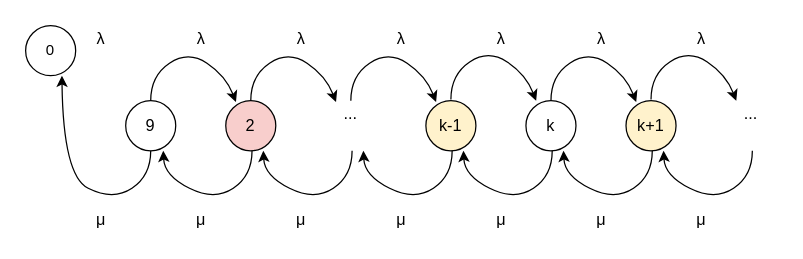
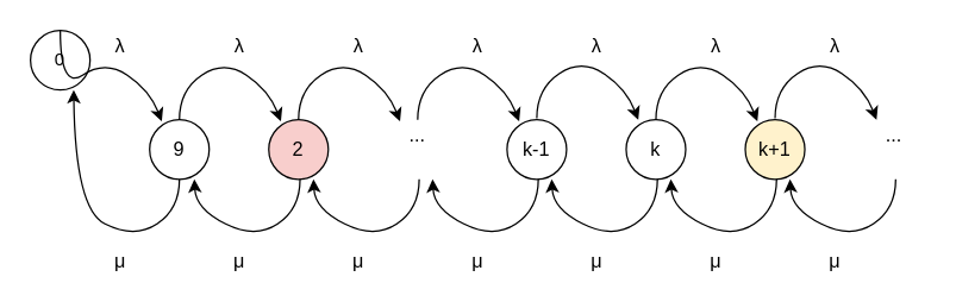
  <mxCell id="0" />
  <mxCell id="1" parent="0" />
  <mxCell id="2" value="0" style="ellipse;whiteSpace=wrap;html=1;aspect=fixed;" parent="1" vertex="1"><mxGeometry x="20" y="20" width="40" height="40" as="geometry" /></mxCell>
  <mxCell id="3" value="9" style="ellipse;whiteSpace=wrap;html=1;aspect=fixed;fontSize=13;" parent="1" vertex="1"><mxGeometry x="100" y="80" width="40" height="40" as="geometry" /></mxCell>
  <mxCell id="4" value="2" style="ellipse;whiteSpace=wrap;html=1;aspect=fixed;fontSize=13;fillColor=#f8cecc;" parent="1" vertex="1"><mxGeometry x="180" y="80" width="40" height="40" as="geometry" /></mxCell>
- <mxCell id="5" value="k-1" style="ellipse;whiteSpace=wrap;html=1;aspect=fixed;fontSize=13;fillColor=#fff2cc;" parent="1" vertex="1"><mxGeometry x="340" y="80" width="40" height="40" as="geometry" /></mxCell>
+ <mxCell id="5" value="k-1" style="ellipse;whiteSpace=wrap;html=1;aspect=fixed;fontSize=13;" parent="1" vertex="1"><mxGeometry x="340" y="80" width="40" height="40" as="geometry" /></mxCell>
  <mxCell id="6" value="k" style="ellipse;whiteSpace=wrap;html=1;aspect=fixed;fontSize=13;" parent="1" vertex="1"><mxGeometry x="420" y="80" width="40" height="40" as="geometry" /></mxCell>
  <mxCell id="7" value="k+1" style="ellipse;whiteSpace=wrap;html=1;aspect=fixed;fontSize=13;fillColor=#fff2cc;" parent="1" vertex="1"><mxGeometry x="500" y="80" width="40" height="40" as="geometry" /></mxCell>
  <mxCell id="8" value="&lt;font style=&quot;font-size: 13px;&quot;&gt;...&lt;/font&gt;" style="text;html=1;strokeColor=none;fillColor=none;align=center;verticalAlign=middle;whiteSpace=wrap;rounded=0;fontSize=13;" parent="1" vertex="1"><mxGeometry x="260" y="80" width="40" height="20" as="geometry" /></mxCell>
+ <mxCell id="9" value="" style="curved=1;endArrow=classic;html=1;entryX=0.204;entryY=0.025;entryDx=0;entryDy=0;entryPerimeter=0;exitX=0.5;exitY=0;exitDx=0;exitDy=0;" parent="1" source="2" target="3" edge="1"><mxGeometry width="50" height="50" relative="1" as="geometry"><mxPoint x="60" y="70" as="sourcePoint" /><mxPoint x="100" y="69.429" as="targetPoint" /><Array as="points"><mxPoint x="40" y="60" /><mxPoint x="70" y="40" /><mxPoint x="100" y="60" /></Array></mxGeometry></mxCell>
  <mxCell id="10" value="" style="curved=1;endArrow=classic;html=1;entryX=0.725;entryY=1;entryDx=0;entryDy=0;entryPerimeter=0;" parent="1" target="2" edge="1"><mxGeometry width="50" height="50" relative="1" as="geometry"><mxPoint x="120" y="120" as="sourcePoint" /><mxPoint x="40" y="120" as="targetPoint" /><Array as="points"><mxPoint x="120" y="140" /><mxPoint x="90" y="160" /><mxPoint x="50" y="140" /></Array></mxGeometry></mxCell>
  <mxCell id="11" value="&lt;font style=&quot;font-size: 13px;&quot;&gt;...&lt;/font&gt;" style="text;html=1;strokeColor=none;fillColor=none;align=center;verticalAlign=middle;whiteSpace=wrap;rounded=0;fontSize=13;" parent="1" vertex="1"><mxGeometry x="580" y="80" width="40" height="20" as="geometry" /></mxCell>
  <mxCell id="12" value="λ" style="text;html=1;align=center;verticalAlign=middle;resizable=0;points=[];autosize=1;strokeColor=none;fontSize=13;" parent="1" vertex="1"><mxGeometry x="70" y="20" width="20" height="20" as="geometry" /></mxCell>
  <mxCell id="13" value="μ&lt;span style=&quot;font-size: 10.833px&quot;&gt;&lt;br&gt;&lt;/span&gt;" style="text;html=1;align=center;verticalAlign=middle;resizable=0;points=[];autosize=1;strokeColor=none;fontSize=13;" parent="1" vertex="1"><mxGeometry x="390" y="165" width="20" height="20" as="geometry" /></mxCell>
  <mxCell id="14" value="λ" style="text;html=1;align=center;verticalAlign=middle;resizable=0;points=[];autosize=1;strokeColor=none;fontSize=13;" parent="1" vertex="1"><mxGeometry x="150" y="20" width="20" height="20" as="geometry" /></mxCell>
  <mxCell id="15" value="λ" style="text;html=1;align=center;verticalAlign=middle;resizable=0;points=[];autosize=1;strokeColor=none;fontSize=13;" parent="1" vertex="1"><mxGeometry x="230" y="20" width="20" height="20" as="geometry" /></mxCell>
  <mxCell id="16" value="λ" style="text;html=1;align=center;verticalAlign=middle;resizable=0;points=[];autosize=1;strokeColor=none;fontSize=13;" parent="1" vertex="1"><mxGeometry x="310" y="20" width="20" height="20" as="geometry" /></mxCell>
  <mxCell id="17" value="λ" style="text;html=1;align=center;verticalAlign=middle;resizable=0;points=[];autosize=1;strokeColor=none;fontSize=13;" parent="1" vertex="1"><mxGeometry x="390" y="20" width="20" height="20" as="geometry" /></mxCell>
  <mxCell id="18" value="λ" style="text;html=1;align=center;verticalAlign=middle;resizable=0;points=[];autosize=1;strokeColor=none;fontSize=13;" parent="1" vertex="1"><mxGeometry x="470" y="20" width="20" height="20" as="geometry" /></mxCell>
  <mxCell id="19" value="λ" style="text;html=1;align=center;verticalAlign=middle;resizable=0;points=[];autosize=1;strokeColor=none;fontSize=13;" parent="1" vertex="1"><mxGeometry x="550" y="20" width="20" height="20" as="geometry" /></mxCell>
  <mxCell id="20" value="μ&lt;span style=&quot;font-size: 10.833px&quot;&gt;&lt;br&gt;&lt;/span&gt;" style="text;html=1;align=center;verticalAlign=middle;resizable=0;points=[];autosize=1;strokeColor=none;fontSize=13;" parent="1" vertex="1"><mxGeometry x="150" y="165" width="20" height="20" as="geometry" /></mxCell>
  <mxCell id="21" value="μ&lt;span style=&quot;font-size: 10.833px&quot;&gt;&lt;br&gt;&lt;/span&gt;" style="text;html=1;align=center;verticalAlign=middle;resizable=0;points=[];autosize=1;strokeColor=none;fontSize=13;" parent="1" vertex="1"><mxGeometry x="230" y="165" width="20" height="20" as="geometry" /></mxCell>
  <mxCell id="22" value="μ&lt;span style=&quot;font-size: 10.833px&quot;&gt;&lt;br&gt;&lt;/span&gt;" style="text;html=1;align=center;verticalAlign=middle;resizable=0;points=[];autosize=1;strokeColor=none;fontSize=13;" parent="1" vertex="1"><mxGeometry x="70" y="165" width="20" height="20" as="geometry" /></mxCell>
  <mxCell id="23" value="μ&lt;span style=&quot;font-size: 10.833px&quot;&gt;&lt;br&gt;&lt;/span&gt;" style="text;html=1;align=center;verticalAlign=middle;resizable=0;points=[];autosize=1;strokeColor=none;fontSize=13;" parent="1" vertex="1"><mxGeometry x="470" y="165" width="20" height="20" as="geometry" /></mxCell>
  <mxCell id="24" value="μ&lt;span style=&quot;font-size: 10.833px&quot;&gt;&lt;br&gt;&lt;/span&gt;" style="text;html=1;align=center;verticalAlign=middle;resizable=0;points=[];autosize=1;strokeColor=none;fontSize=13;" parent="1" vertex="1"><mxGeometry x="310" y="165" width="20" height="20" as="geometry" /></mxCell>
  <mxCell id="25" value="μ&lt;span style=&quot;font-size: 10.833px&quot;&gt;&lt;br&gt;&lt;/span&gt;" style="text;html=1;align=center;verticalAlign=middle;resizable=0;points=[];autosize=1;strokeColor=none;fontSize=13;" parent="1" vertex="1"><mxGeometry x="550" y="165" width="20" height="20" as="geometry" /></mxCell>
  <mxCell id="26" value="" style="curved=1;endArrow=classic;html=1;entryX=0.204;entryY=0.025;entryDx=0;entryDy=0;entryPerimeter=0;exitX=0.5;exitY=0;exitDx=0;exitDy=0;" parent="1" edge="1"><mxGeometry width="50" height="50" relative="1" as="geometry"><mxPoint x="120" y="80" as="sourcePoint" /><mxPoint x="188.16" y="81" as="targetPoint" /><Array as="points"><mxPoint x="120" y="60" /><mxPoint x="150" y="40" /><mxPoint x="180" y="60" /></Array></mxGeometry></mxCell>
  <mxCell id="27" value="" style="curved=1;endArrow=classic;html=1;entryX=0.204;entryY=0.025;entryDx=0;entryDy=0;entryPerimeter=0;exitX=0.5;exitY=0;exitDx=0;exitDy=0;" parent="1" edge="1"><mxGeometry width="50" height="50" relative="1" as="geometry"><mxPoint x="200" y="80" as="sourcePoint" /><mxPoint x="268.16" y="81" as="targetPoint" /><Array as="points"><mxPoint x="200" y="60" /><mxPoint x="230" y="40" /><mxPoint x="260" y="60" /></Array></mxGeometry></mxCell>
  <mxCell id="28" value="" style="curved=1;endArrow=classic;html=1;entryX=0.204;entryY=0.025;entryDx=0;entryDy=0;entryPerimeter=0;exitX=0.5;exitY=0;exitDx=0;exitDy=0;" parent="1" edge="1"><mxGeometry width="50" height="50" relative="1" as="geometry"><mxPoint x="280" y="80" as="sourcePoint" /><mxPoint x="348.16" y="81" as="targetPoint" /><Array as="points"><mxPoint x="280" y="60" /><mxPoint x="310" y="40" /><mxPoint x="340" y="60" /></Array></mxGeometry></mxCell>
  <mxCell id="29" value="" style="curved=1;endArrow=classic;html=1;entryX=0.204;entryY=0.025;entryDx=0;entryDy=0;entryPerimeter=0;exitX=0.5;exitY=0;exitDx=0;exitDy=0;" parent="1" edge="1"><mxGeometry width="50" height="50" relative="1" as="geometry"><mxPoint x="360" y="79" as="sourcePoint" /><mxPoint x="428.16" y="80" as="targetPoint" /><Array as="points"><mxPoint x="360" y="59" /><mxPoint x="390" y="39" /><mxPoint x="420" y="59" /></Array></mxGeometry></mxCell>
  <mxCell id="30" value="" style="curved=1;endArrow=classic;html=1;entryX=0.204;entryY=0.025;entryDx=0;entryDy=0;entryPerimeter=0;exitX=0.5;exitY=0;exitDx=0;exitDy=0;" parent="1" edge="1"><mxGeometry width="50" height="50" relative="1" as="geometry"><mxPoint x="440" y="80" as="sourcePoint" /><mxPoint x="508.16" y="81" as="targetPoint" /><Array as="points"><mxPoint x="440" y="60" /><mxPoint x="470" y="40" /><mxPoint x="500" y="60" /></Array></mxGeometry></mxCell>
  <mxCell id="31" value="" style="curved=1;endArrow=classic;html=1;entryX=0.204;entryY=0.025;entryDx=0;entryDy=0;entryPerimeter=0;exitX=0.5;exitY=0;exitDx=0;exitDy=0;" parent="1" edge="1"><mxGeometry width="50" height="50" relative="1" as="geometry"><mxPoint x="520" y="79" as="sourcePoint" /><mxPoint x="588.16" y="80" as="targetPoint" /><Array as="points"><mxPoint x="520" y="59" /><mxPoint x="550" y="39" /><mxPoint x="580" y="59" /></Array></mxGeometry></mxCell>
  <mxCell id="32" value="" style="curved=1;endArrow=classic;html=1;entryX=0.725;entryY=1;entryDx=0;entryDy=0;entryPerimeter=0;" parent="1" edge="1"><mxGeometry width="50" height="50" relative="1" as="geometry"><mxPoint x="201" y="120" as="sourcePoint" /><mxPoint x="130" y="120" as="targetPoint" /><Array as="points"><mxPoint x="201" y="140" /><mxPoint x="171" y="160" /><mxPoint x="131" y="140" /></Array></mxGeometry></mxCell>
  <mxCell id="33" value="" style="curved=1;endArrow=classic;html=1;entryX=0.725;entryY=1;entryDx=0;entryDy=0;entryPerimeter=0;" parent="1" edge="1"><mxGeometry width="50" height="50" relative="1" as="geometry"><mxPoint x="281" y="120" as="sourcePoint" /><mxPoint x="210" y="120" as="targetPoint" /><Array as="points"><mxPoint x="281" y="140" /><mxPoint x="251" y="160" /><mxPoint x="211" y="140" /></Array></mxGeometry></mxCell>
  <mxCell id="34" value="" style="curved=1;endArrow=classic;html=1;entryX=0.725;entryY=1;entryDx=0;entryDy=0;entryPerimeter=0;" parent="1" edge="1"><mxGeometry width="50" height="50" relative="1" as="geometry"><mxPoint x="361" y="120" as="sourcePoint" /><mxPoint x="290" y="120" as="targetPoint" /><Array as="points"><mxPoint x="361" y="140" /><mxPoint x="331" y="160" /><mxPoint x="291" y="140" /></Array></mxGeometry></mxCell>
  <mxCell id="35" value="" style="curved=1;endArrow=classic;html=1;entryX=0.725;entryY=1;entryDx=0;entryDy=0;entryPerimeter=0;" parent="1" edge="1"><mxGeometry width="50" height="50" relative="1" as="geometry"><mxPoint x="441" y="120" as="sourcePoint" /><mxPoint x="370" y="120" as="targetPoint" /><Array as="points"><mxPoint x="441" y="140" /><mxPoint x="411" y="160" /><mxPoint x="371" y="140" /></Array></mxGeometry></mxCell>
  <mxCell id="36" value="" style="curved=1;endArrow=classic;html=1;entryX=0.725;entryY=1;entryDx=0;entryDy=0;entryPerimeter=0;" parent="1" edge="1"><mxGeometry width="50" height="50" relative="1" as="geometry"><mxPoint x="521" y="120" as="sourcePoint" /><mxPoint x="450" y="120" as="targetPoint" /><Array as="points"><mxPoint x="521" y="140" /><mxPoint x="491" y="160" /><mxPoint x="451" y="140" /></Array></mxGeometry></mxCell>
  <mxCell id="37" value="" style="curved=1;endArrow=classic;html=1;entryX=0.725;entryY=1;entryDx=0;entryDy=0;entryPerimeter=0;" parent="1" edge="1"><mxGeometry width="50" height="50" relative="1" as="geometry"><mxPoint x="601" y="120" as="sourcePoint" /><mxPoint x="530" y="120" as="targetPoint" /><Array as="points"><mxPoint x="601" y="140" /><mxPoint x="571" y="160" /><mxPoint x="531" y="140" /></Array></mxGeometry></mxCell>
